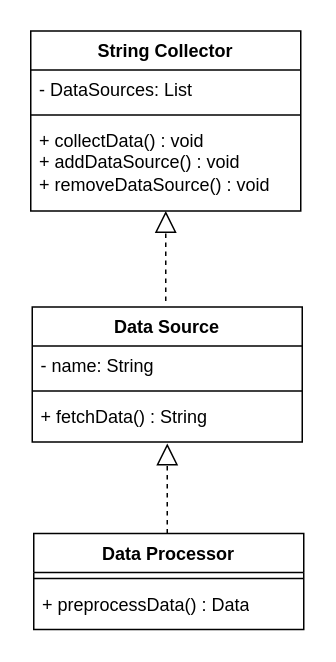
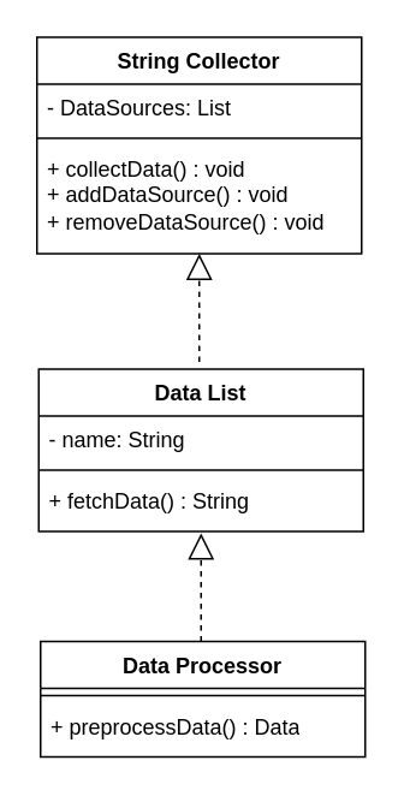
  <mxCell id="0" />
  <mxCell id="1" parent="0" />
  <mxCell id="2" value="String Collector" style="swimlane;fontStyle=1;align=center;verticalAlign=top;childLayout=stackLayout;horizontal=1;startSize=26;horizontalStack=0;resizeParent=1;resizeParentMax=0;resizeLast=0;collapsible=1;marginBottom=0;whiteSpace=wrap;html=1;" vertex="1" parent="1"><mxGeometry x="20" y="20" width="180" height="120" as="geometry" /></mxCell>
  <mxCell id="3" value="- DataSources: List" style="text;strokeColor=none;fillColor=none;align=left;verticalAlign=top;spacingLeft=4;spacingRight=4;overflow=hidden;rotatable=0;points=[[0,0.5],[1,0.5]];portConstraint=eastwest;whiteSpace=wrap;html=1;" vertex="1" parent="2"><mxGeometry y="26" width="180" height="26" as="geometry" /></mxCell>
  <mxCell id="4" value="" style="line;strokeWidth=1;fillColor=none;align=left;verticalAlign=middle;spacingTop=-1;spacingLeft=3;spacingRight=3;rotatable=0;labelPosition=right;points=[];portConstraint=eastwest;strokeColor=inherit;" vertex="1" parent="2"><mxGeometry y="52" width="180" height="8" as="geometry" /></mxCell>
  <mxCell id="5" value="+ collectData() : void&lt;br&gt;+ addDataSource() : void&lt;br&gt;+ removeDataSource() : void" style="text;strokeColor=none;fillColor=none;align=left;verticalAlign=top;spacingLeft=4;spacingRight=4;overflow=hidden;rotatable=0;points=[[0,0.5],[1,0.5]];portConstraint=eastwest;whiteSpace=wrap;html=1;" vertex="1" parent="2"><mxGeometry y="60" width="180" height="60" as="geometry" /></mxCell>
- <mxCell id="6" value="Data Source" style="swimlane;fontStyle=1;align=center;verticalAlign=top;childLayout=stackLayout;horizontal=1;startSize=26;horizontalStack=0;resizeParent=1;resizeParentMax=0;resizeLast=0;collapsible=1;marginBottom=0;whiteSpace=wrap;html=1;" vertex="1" parent="1"><mxGeometry x="21" y="204" width="180" height="90" as="geometry" /></mxCell>
+ <mxCell id="6" value="Data List" style="swimlane;fontStyle=1;align=center;verticalAlign=top;childLayout=stackLayout;horizontal=1;startSize=26;horizontalStack=0;resizeParent=1;resizeParentMax=0;resizeLast=0;collapsible=1;marginBottom=0;whiteSpace=wrap;html=1;" vertex="1" parent="1"><mxGeometry x="21" y="204" width="180" height="90" as="geometry" /></mxCell>
  <mxCell id="7" value="- name: String" style="text;strokeColor=none;fillColor=none;align=left;verticalAlign=top;spacingLeft=4;spacingRight=4;overflow=hidden;rotatable=0;points=[[0,0.5],[1,0.5]];portConstraint=eastwest;whiteSpace=wrap;html=1;" vertex="1" parent="6"><mxGeometry y="26" width="180" height="26" as="geometry" /></mxCell>
  <mxCell id="8" value="" style="line;strokeWidth=1;fillColor=none;align=left;verticalAlign=middle;spacingTop=-1;spacingLeft=3;spacingRight=3;rotatable=0;labelPosition=right;points=[];portConstraint=eastwest;strokeColor=inherit;" vertex="1" parent="6"><mxGeometry y="52" width="180" height="8" as="geometry" /></mxCell>
  <mxCell id="9" value="+ fetchData() : String" style="text;strokeColor=none;fillColor=none;align=left;verticalAlign=top;spacingLeft=4;spacingRight=4;overflow=hidden;rotatable=0;points=[[0,0.5],[1,0.5]];portConstraint=eastwest;whiteSpace=wrap;html=1;" vertex="1" parent="6"><mxGeometry y="60" width="180" height="30" as="geometry" /></mxCell>
  <mxCell id="10" value="Data Processor" style="swimlane;fontStyle=1;align=center;verticalAlign=top;childLayout=stackLayout;horizontal=1;startSize=26;horizontalStack=0;resizeParent=1;resizeParentMax=0;resizeLast=0;collapsible=1;marginBottom=0;whiteSpace=wrap;html=1;" vertex="1" parent="1"><mxGeometry x="22" y="355" width="180" height="64" as="geometry" /></mxCell>
  <mxCell id="11" value="" style="line;strokeWidth=1;fillColor=none;align=left;verticalAlign=middle;spacingTop=-1;spacingLeft=3;spacingRight=3;rotatable=0;labelPosition=right;points=[];portConstraint=eastwest;strokeColor=inherit;" vertex="1" parent="10"><mxGeometry y="26" width="180" height="8" as="geometry" /></mxCell>
  <mxCell id="12" value="+ preprocessData() : Data" style="text;strokeColor=none;fillColor=none;align=left;verticalAlign=top;spacingLeft=4;spacingRight=4;overflow=hidden;rotatable=0;points=[[0,0.5],[1,0.5]];portConstraint=eastwest;whiteSpace=wrap;html=1;" vertex="1" parent="10"><mxGeometry y="34" width="180" height="30" as="geometry" /></mxCell>
  <mxCell id="13" value="" style="endArrow=block;dashed=1;endFill=0;endSize=12;html=1;rounded=0;" edge="1" parent="1"><mxGeometry width="160" relative="1" as="geometry"><mxPoint x="110" y="200" as="sourcePoint" /><mxPoint x="110" y="140" as="targetPoint" /></mxGeometry></mxCell>
  <mxCell id="14" value="" style="endArrow=block;dashed=1;endFill=0;endSize=12;html=1;rounded=0;" edge="1" parent="1"><mxGeometry width="160" relative="1" as="geometry"><mxPoint x="111" y="355" as="sourcePoint" /><mxPoint x="111" y="295" as="targetPoint" /></mxGeometry></mxCell>
